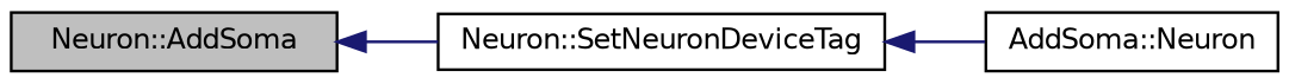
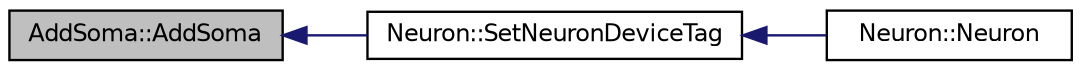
  digraph {
    rankdir=LR
    node [color=black fillcolor=white fontname=Helvetica fontsize=10 shape=record style=filled]
    edge [color=midnightblue dir=back fontname=Helvetica fontsize=10 labelfontname=Helvetica labelfontsize=10 style=solid]
-   n1 [fillcolor=grey75 fontcolor=black height=0.2 label="Neuron::AddSoma" width=0.4]
+   n1 [fillcolor=grey75 fontcolor=black height=0.2 label="AddSoma::AddSoma" width=0.4]
    n2 [height=0.2 label="Neuron::SetNeuronDeviceTag" width=0.4]
-   n3 [height=0.2 label="AddSoma::Neuron" width=0.4]
+   n3 [height=0.2 label="Neuron::Neuron" width=0.4]
    n1 -> n2
    n2 -> n3
  }
